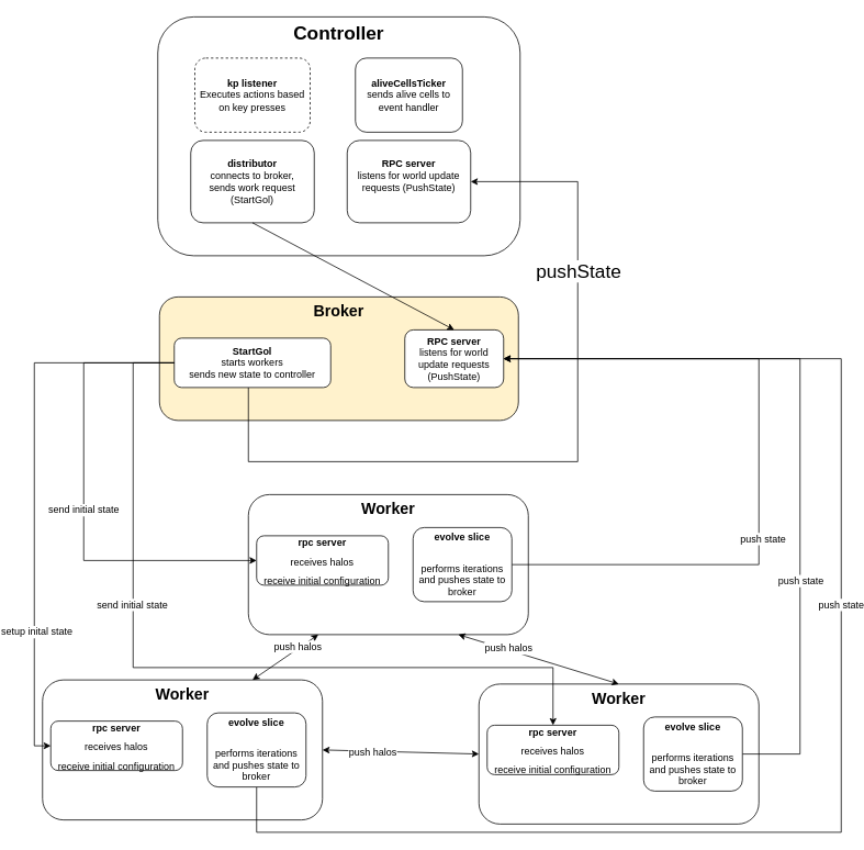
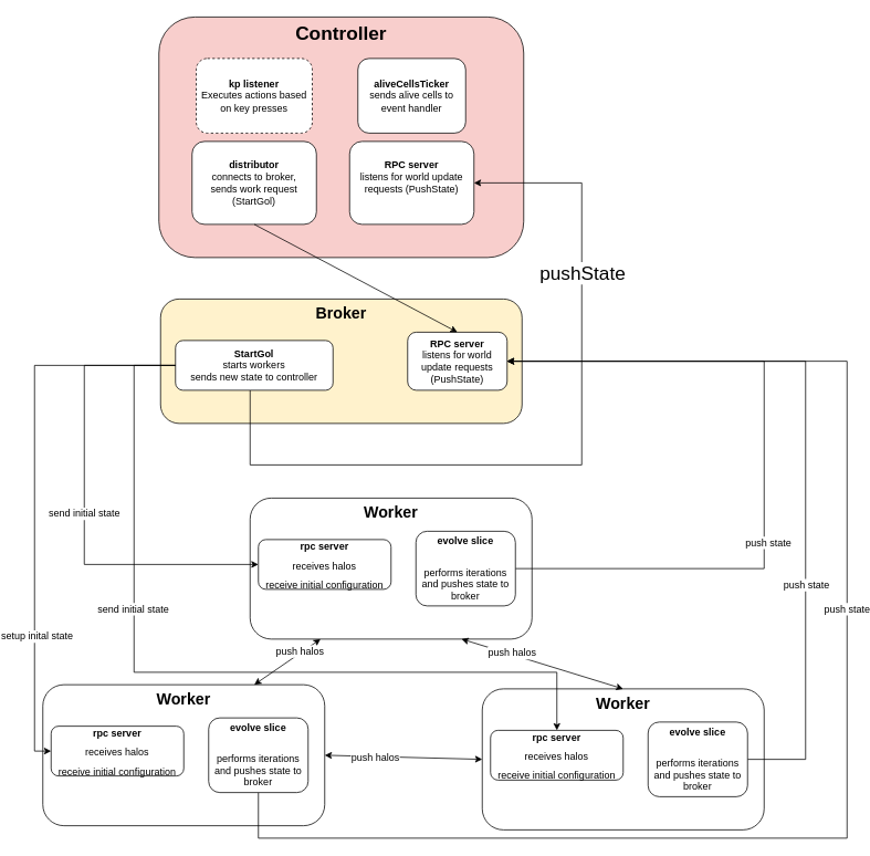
  <mxCell id="0" />
  <mxCell id="1" parent="0" />
- <mxCell id="2" value="&lt;div&gt;&lt;font size=&quot;1&quot;&gt;&lt;b style=&quot;font-size: 23px;&quot;&gt;Controller&lt;/b&gt;&lt;/font&gt;&lt;/div&gt;" style="rounded=1;whiteSpace=wrap;html=1;align=center;verticalAlign=top;" parent="1" vertex="1"><mxGeometry x="170" y="20" width="440" height="290" as="geometry" /></mxCell>
+ <mxCell id="2" value="&lt;div&gt;&lt;font size=&quot;1&quot;&gt;&lt;b style=&quot;font-size: 23px;&quot;&gt;Controller&lt;/b&gt;&lt;/font&gt;&lt;/div&gt;" style="rounded=1;whiteSpace=wrap;html=1;align=center;verticalAlign=top;fillColor=#f8cecc;" parent="1" vertex="1"><mxGeometry x="170" y="20" width="440" height="290" as="geometry" /></mxCell>
  <mxCell id="3" value="&lt;div&gt;&lt;b&gt;kp listener&lt;br&gt;&lt;/b&gt;&lt;/div&gt;&lt;div&gt;Executes actions based on key presses&lt;br&gt;&lt;/div&gt;" style="rounded=1;whiteSpace=wrap;html=1;dashed=1;" parent="1" vertex="1"><mxGeometry x="215" y="70" width="140" height="90" as="geometry" /></mxCell>
  <mxCell id="4" value="&lt;div&gt;&lt;b&gt;aliveCellsTicker&lt;br&gt;&lt;/b&gt;&lt;/div&gt;&lt;div&gt;sends alive cells to event handler&lt;br&gt;&lt;/div&gt;" style="rounded=1;whiteSpace=wrap;html=1;" parent="1" vertex="1"><mxGeometry x="410" y="70" width="130" height="90" as="geometry" /></mxCell>
  <mxCell id="5" value="&lt;div&gt;&lt;b&gt;RPC server&lt;/b&gt;&lt;/div&gt;&lt;div&gt;listens for world update requests (PushState)&lt;br&gt;&lt;/div&gt;&lt;b&gt;&lt;br&gt;&lt;/b&gt;" style="rounded=1;whiteSpace=wrap;html=1;" parent="1" vertex="1"><mxGeometry x="400" y="170" width="150" height="100" as="geometry" /></mxCell>
  <mxCell id="6" value="&lt;div&gt;&lt;b&gt;distributor&lt;/b&gt;&lt;/div&gt;&lt;div&gt;connects to broker, &lt;br&gt;&lt;/div&gt;&lt;div&gt;sends work request (StartGol)&lt;br&gt;&lt;/div&gt;" style="rounded=1;whiteSpace=wrap;html=1;" parent="1" vertex="1"><mxGeometry x="210" y="170" width="150" height="100" as="geometry" /></mxCell>
  <mxCell id="7" value="Broker" style="rounded=1;whiteSpace=wrap;html=1;verticalAlign=top;fontSize=19;fontStyle=1;fillColor=#fff2cc;" parent="1" vertex="1"><mxGeometry x="172" y="360" width="436" height="150" as="geometry" /></mxCell>
  <mxCell id="8" value="&lt;div&gt;&lt;b&gt;RPC server&lt;br&gt;&lt;/b&gt;&lt;/div&gt;&lt;div&gt;listens for world update requests (PushState)&lt;/div&gt;" style="rounded=1;whiteSpace=wrap;html=1;" parent="1" vertex="1"><mxGeometry x="470" y="400" width="120" height="70" as="geometry" /></mxCell>
  <mxCell id="9" style="edgeStyle=orthogonalEdgeStyle;rounded=0;orthogonalLoop=1;jettySize=auto;html=1;entryX=1;entryY=0.5;entryDx=0;entryDy=0;fontSize=23;" edge="1" parent="1" source="11" target="5"><mxGeometry relative="1" as="geometry"><Array as="points"><mxPoint x="280" y="560" /><mxPoint x="680" y="560" /><mxPoint x="680" y="220" /></Array></mxGeometry></mxCell>
  <mxCell id="10" value="&lt;div&gt;pushState&lt;br&gt;&lt;/div&gt;" style="edgeLabel;html=1;align=center;verticalAlign=middle;resizable=0;points=[];fontSize=23;" vertex="1" connectable="0" parent="9"><mxGeometry x="0.504" relative="1" as="geometry"><mxPoint as="offset" /></mxGeometry></mxCell>
  <mxCell id="11" value="&lt;div&gt;&lt;b&gt;StartGol&lt;br&gt;&lt;/b&gt;&lt;/div&gt;&lt;div&gt;starts workers&lt;/div&gt;&lt;div&gt;sends new state to controller&lt;br&gt;&lt;/div&gt;" style="rounded=1;whiteSpace=wrap;html=1;" vertex="1" parent="1"><mxGeometry x="190" y="410" width="190" height="60" as="geometry" /></mxCell>
  <mxCell id="12" value="" style="endArrow=classic;html=1;rounded=0;fontSize=23;exitX=0.5;exitY=1;exitDx=0;exitDy=0;entryX=0.5;entryY=0;entryDx=0;entryDy=0;" edge="1" parent="1" source="6" target="8"><mxGeometry width="50" height="50" relative="1" as="geometry"><mxPoint x="390" y="440" as="sourcePoint" /><mxPoint x="440" y="390" as="targetPoint" /></mxGeometry></mxCell>
  <mxCell id="13" value="Worker" style="rounded=1;whiteSpace=wrap;html=1;fontSize=19;verticalAlign=top;fontStyle=1" vertex="1" parent="1"><mxGeometry x="280" y="600" width="340" height="170" as="geometry" /></mxCell>
  <mxCell id="14" value="&lt;div&gt;&lt;font style=&quot;font-size: 12px;&quot;&gt;&lt;b&gt;rpc server&lt;/b&gt;&lt;/font&gt;&lt;/div&gt;&lt;div&gt;&lt;font style=&quot;font-size: 12px;&quot;&gt;receives halos&lt;/font&gt;&lt;/div&gt;&lt;div&gt;&lt;font style=&quot;font-size: 12px;&quot;&gt;receive initial configuration&lt;br&gt;&lt;/font&gt;&lt;/div&gt;" style="rounded=1;whiteSpace=wrap;html=1;fontSize=19;" vertex="1" parent="1"><mxGeometry x="290" y="650" width="160" height="60" as="geometry" /></mxCell>
  <mxCell id="15" style="edgeStyle=orthogonalEdgeStyle;rounded=0;orthogonalLoop=1;jettySize=auto;html=1;entryX=1;entryY=0.5;entryDx=0;entryDy=0;fontSize=12;" edge="1" parent="1" source="17" target="8"><mxGeometry relative="1" as="geometry"><Array as="points"><mxPoint x="900" y="685" /><mxPoint x="900" y="435" /></Array></mxGeometry></mxCell>
  <mxCell id="16" value="push state" style="edgeLabel;html=1;align=center;verticalAlign=middle;resizable=0;points=[];fontSize=12;" vertex="1" connectable="0" parent="15"><mxGeometry x="-0.228" y="-4" relative="1" as="geometry"><mxPoint as="offset" /></mxGeometry></mxCell>
  <mxCell id="17" value="&lt;div style=&quot;font-size: 12px;&quot;&gt;&lt;b&gt;evolve slice&lt;/b&gt;&lt;/div&gt;&lt;div&gt;&lt;br&gt;&lt;/div&gt;&lt;div style=&quot;font-size: 12px;&quot;&gt;performs iterations and pushes state to broker&lt;br&gt;&lt;/div&gt;" style="rounded=1;whiteSpace=wrap;html=1;fontSize=19;" vertex="1" parent="1"><mxGeometry x="480" y="640" width="120" height="90" as="geometry" /></mxCell>
  <mxCell id="18" value="Worker" style="rounded=1;whiteSpace=wrap;html=1;fontSize=19;verticalAlign=top;fontStyle=1" vertex="1" parent="1"><mxGeometry x="560" y="830" width="340" height="170" as="geometry" /></mxCell>
  <mxCell id="19" value="&lt;div&gt;&lt;font style=&quot;font-size: 12px;&quot;&gt;&lt;b&gt;rpc server&lt;/b&gt;&lt;/font&gt;&lt;/div&gt;&lt;div&gt;&lt;font style=&quot;font-size: 12px;&quot;&gt;receives halos&lt;/font&gt;&lt;/div&gt;&lt;div&gt;&lt;font style=&quot;font-size: 12px;&quot;&gt;receive initial configuration&lt;br&gt;&lt;/font&gt;&lt;/div&gt;" style="rounded=1;whiteSpace=wrap;html=1;fontSize=19;" vertex="1" parent="1"><mxGeometry x="570" y="880" width="160" height="60" as="geometry" /></mxCell>
  <mxCell id="20" style="edgeStyle=orthogonalEdgeStyle;rounded=0;orthogonalLoop=1;jettySize=auto;html=1;entryX=1;entryY=0.5;entryDx=0;entryDy=0;fontSize=12;" edge="1" parent="1" source="22" target="8"><mxGeometry relative="1" as="geometry"><Array as="points"><mxPoint x="950" y="915" /><mxPoint x="950" y="435" /></Array></mxGeometry></mxCell>
  <mxCell id="21" value="push state" style="edgeLabel;html=1;align=center;verticalAlign=middle;resizable=0;points=[];fontSize=12;" vertex="1" connectable="0" parent="20"><mxGeometry x="-0.382" relative="1" as="geometry"><mxPoint as="offset" /></mxGeometry></mxCell>
  <mxCell id="22" value="&lt;div style=&quot;font-size: 12px;&quot;&gt;&lt;b&gt;evolve slice&lt;/b&gt;&lt;/div&gt;&lt;div&gt;&lt;br&gt;&lt;/div&gt;&lt;div style=&quot;font-size: 12px;&quot;&gt;performs iterations and pushes state to broker&lt;br&gt;&lt;/div&gt;" style="rounded=1;whiteSpace=wrap;html=1;fontSize=19;" vertex="1" parent="1"><mxGeometry x="760" y="870" width="120" height="90" as="geometry" /></mxCell>
  <mxCell id="23" value="Worker" style="rounded=1;whiteSpace=wrap;html=1;fontSize=19;verticalAlign=top;fontStyle=1" vertex="1" parent="1"><mxGeometry x="30" y="825" width="340" height="170" as="geometry" /></mxCell>
  <mxCell id="24" value="&lt;div&gt;&lt;font style=&quot;font-size: 12px;&quot;&gt;&lt;b&gt;rpc server&lt;/b&gt;&lt;/font&gt;&lt;/div&gt;&lt;div&gt;&lt;font style=&quot;font-size: 12px;&quot;&gt;receives halos&lt;/font&gt;&lt;/div&gt;&lt;div&gt;&lt;font style=&quot;font-size: 12px;&quot;&gt;receive initial configuration&lt;br&gt;&lt;/font&gt;&lt;/div&gt;" style="rounded=1;whiteSpace=wrap;html=1;fontSize=19;" vertex="1" parent="1"><mxGeometry x="40" y="875" width="160" height="60" as="geometry" /></mxCell>
  <mxCell id="25" style="edgeStyle=orthogonalEdgeStyle;rounded=0;orthogonalLoop=1;jettySize=auto;html=1;entryX=1;entryY=0.5;entryDx=0;entryDy=0;fontSize=12;" edge="1" parent="1" source="27" target="8"><mxGeometry relative="1" as="geometry"><Array as="points"><mxPoint x="290" y="1010" /><mxPoint x="1000" y="1010" /><mxPoint x="1000" y="435" /></Array></mxGeometry></mxCell>
  <mxCell id="26" value="push state" style="edgeLabel;html=1;align=center;verticalAlign=middle;resizable=0;points=[];fontSize=12;" vertex="1" connectable="0" parent="25"><mxGeometry x="0.191" y="1" relative="1" as="geometry"><mxPoint as="offset" /></mxGeometry></mxCell>
  <mxCell id="27" value="&lt;div style=&quot;font-size: 12px;&quot;&gt;&lt;b&gt;evolve slice&lt;/b&gt;&lt;/div&gt;&lt;div&gt;&lt;br&gt;&lt;/div&gt;&lt;div style=&quot;font-size: 12px;&quot;&gt;performs iterations and pushes state to broker&lt;br&gt;&lt;/div&gt;" style="rounded=1;whiteSpace=wrap;html=1;fontSize=19;" vertex="1" parent="1"><mxGeometry x="230" y="865" width="120" height="90" as="geometry" /></mxCell>
  <mxCell id="28" value="" style="endArrow=classic;startArrow=classic;html=1;rounded=0;fontSize=12;exitX=0.75;exitY=0;exitDx=0;exitDy=0;entryX=0.25;entryY=1;entryDx=0;entryDy=0;" edge="1" parent="1" source="23" target="13"><mxGeometry width="50" height="50" relative="1" as="geometry"><mxPoint x="400" y="520" as="sourcePoint" /><mxPoint x="450" y="470" as="targetPoint" /></mxGeometry></mxCell>
  <mxCell id="29" value="push halos" style="edgeLabel;html=1;align=center;verticalAlign=middle;resizable=0;points=[];fontSize=12;" vertex="1" connectable="0" parent="28"><mxGeometry x="0.395" y="3" relative="1" as="geometry"><mxPoint as="offset" /></mxGeometry></mxCell>
  <mxCell id="30" value="" style="endArrow=classic;startArrow=classic;html=1;rounded=0;fontSize=12;entryX=0.5;entryY=0;entryDx=0;entryDy=0;exitX=0.75;exitY=1;exitDx=0;exitDy=0;" edge="1" parent="1" source="13" target="18"><mxGeometry width="50" height="50" relative="1" as="geometry"><mxPoint x="400" y="520" as="sourcePoint" /><mxPoint x="450" y="470" as="targetPoint" /></mxGeometry></mxCell>
  <mxCell id="31" value="push halos" style="edgeLabel;html=1;align=center;verticalAlign=middle;resizable=0;points=[];fontSize=12;" vertex="1" connectable="0" parent="30"><mxGeometry x="-0.38" y="2" relative="1" as="geometry"><mxPoint as="offset" /></mxGeometry></mxCell>
  <mxCell id="32" value="" style="endArrow=classic;startArrow=classic;html=1;rounded=0;fontSize=12;exitX=1;exitY=0.5;exitDx=0;exitDy=0;entryX=0;entryY=0.5;entryDx=0;entryDy=0;" edge="1" parent="1" source="23" target="18"><mxGeometry width="50" height="50" relative="1" as="geometry"><mxPoint x="400" y="850" as="sourcePoint" /><mxPoint x="450" y="800" as="targetPoint" /></mxGeometry></mxCell>
  <mxCell id="33" value="push halos" style="edgeLabel;html=1;align=center;verticalAlign=middle;resizable=0;points=[];fontSize=12;" vertex="1" connectable="0" parent="32"><mxGeometry x="-0.357" y="-1" relative="1" as="geometry"><mxPoint as="offset" /></mxGeometry></mxCell>
  <mxCell id="34" style="edgeStyle=orthogonalEdgeStyle;rounded=0;orthogonalLoop=1;jettySize=auto;html=1;entryX=0;entryY=0.5;entryDx=0;entryDy=0;fontSize=12;" edge="1" parent="1" source="11" target="14"><mxGeometry relative="1" as="geometry"><Array as="points"><mxPoint x="80" y="440" /><mxPoint x="80" y="680" /></Array></mxGeometry></mxCell>
  <mxCell id="35" value="send initial state" style="edgeLabel;html=1;align=center;verticalAlign=middle;resizable=0;points=[];fontSize=12;" vertex="1" connectable="0" parent="34"><mxGeometry x="0.029" y="-1" relative="1" as="geometry"><mxPoint as="offset" /></mxGeometry></mxCell>
  <mxCell id="36" style="edgeStyle=orthogonalEdgeStyle;rounded=0;orthogonalLoop=1;jettySize=auto;html=1;entryX=0;entryY=0.5;entryDx=0;entryDy=0;fontSize=12;" edge="1" parent="1" source="11" target="24"><mxGeometry relative="1" as="geometry"><Array as="points"><mxPoint x="20" y="440" /><mxPoint x="20" y="905" /></Array></mxGeometry></mxCell>
  <mxCell id="37" value="setup inital state" style="edgeLabel;html=1;align=center;verticalAlign=middle;resizable=0;points=[];fontSize=12;" vertex="1" connectable="0" parent="36"><mxGeometry x="0.514" y="2" relative="1" as="geometry"><mxPoint as="offset" /></mxGeometry></mxCell>
  <mxCell id="38" style="edgeStyle=orthogonalEdgeStyle;rounded=0;orthogonalLoop=1;jettySize=auto;html=1;entryX=0.5;entryY=0;entryDx=0;entryDy=0;fontSize=12;" edge="1" parent="1" source="11" target="19"><mxGeometry relative="1" as="geometry"><Array as="points"><mxPoint x="140" y="440" /><mxPoint x="140" y="810" /><mxPoint x="650" y="810" /></Array></mxGeometry></mxCell>
  <mxCell id="39" value="send initial state" style="edgeLabel;html=1;align=center;verticalAlign=middle;resizable=0;points=[];fontSize=12;" vertex="1" connectable="0" parent="38"><mxGeometry x="-0.314" y="-2" relative="1" as="geometry"><mxPoint as="offset" /></mxGeometry></mxCell>
